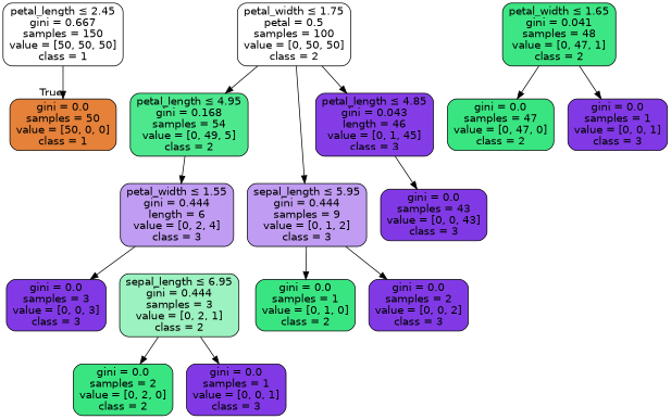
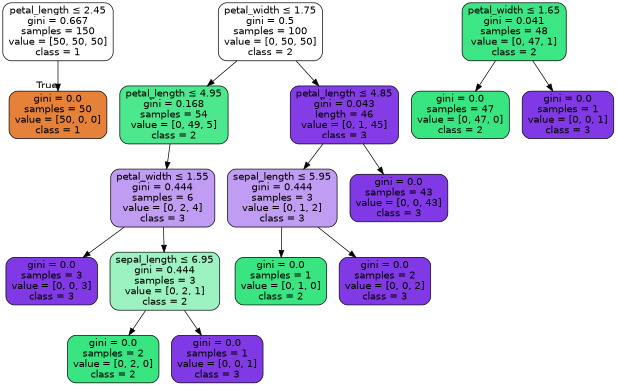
  digraph {
    node [color=black fillcolor="#8139e5" fontname=helvetica shape=box style="filled, rounded"]
    edge [fontname=helvetica]
    n1 [fillcolor="#ffffff" label=<petal_length &le; 2.45<br/>gini = 0.667<br/>samples = 150<br/>value = [50, 50, 50]<br/>class = 1>]
    n2 [fillcolor="#e58139" label=<gini = 0.0<br/>samples = 50<br/>value = [50, 0, 0]<br/>class = 1>]
-   n3 [fillcolor="#ffffff" label=<petal_width &le; 1.75<br/>petal = 0.5<br/>samples = 100<br/>value = [0, 50, 50]<br/>class = 2>]
+   n3 [fillcolor="#ffffff" label=<petal_width &le; 1.75<br/>gini = 0.5<br/>samples = 100<br/>value = [0, 50, 50]<br/>class = 2>]
    n4 [fillcolor="#4de88e" label=<petal_length &le; 4.95<br/>gini = 0.168<br/>samples = 54<br/>value = [0, 49, 5]<br/>class = 2>]
    n5 [fillcolor="#843de6" label=<petal_length &le; 4.85<br/>gini = 0.043<br/>length = 46<br/>value = [0, 1, 45]<br/>class = 3>]
-   n6 [fillcolor="#c09cf2" label=<petal_width &le; 1.55<br/>gini = 0.444<br/>length = 6<br/>value = [0, 2, 4]<br/>class = 3>]
-   n7 [fillcolor="#c09cf2" label=<sepal_length &le; 5.95<br/>gini = 0.444<br/>samples = 9<br/>value = [0, 1, 2]<br/>class = 3>]
+   n6 [fillcolor="#c09cf2" label=<petal_width &le; 1.55<br/>gini = 0.444<br/>samples = 6<br/>value = [0, 2, 4]<br/>class = 3>]
+   n7 [fillcolor="#c09cf2" label=<sepal_length &le; 5.95<br/>gini = 0.444<br/>samples = 3<br/>value = [0, 1, 2]<br/>class = 3>]
    n8 [label=<gini = 0.0<br/>samples = 43<br/>value = [0, 0, 43]<br/>class = 3>]
    n9 [fillcolor="#3de684" label=<petal_width &le; 1.65<br/>gini = 0.041<br/>samples = 48<br/>value = [0, 47, 1]<br/>class = 2>]
    n10 [fillcolor="#39e581" label=<gini = 0.0<br/>samples = 47<br/>value = [0, 47, 0]<br/>class = 2>]
    n11 [label=<gini = 0.0<br/>samples = 1<br/>value = [0, 0, 1]<br/>class = 3>]
    n12 [label=<gini = 0.0<br/>samples = 3<br/>value = [0, 0, 3]<br/>class = 3>]
    n13 [fillcolor="#9cf2c0" label=<sepal_length &le; 6.95<br/>gini = 0.444<br/>samples = 3<br/>value = [0, 2, 1]<br/>class = 2>]
    n14 [fillcolor="#39e581" label=<gini = 0.0<br/>samples = 2<br/>value = [0, 2, 0]<br/>class = 2>]
    n15 [label=<gini = 0.0<br/>samples = 1<br/>value = [0, 0, 1]<br/>class = 3>]
    n16 [fillcolor="#39e581" label=<gini = 0.0<br/>samples = 1<br/>value = [0, 1, 0]<br/>class = 2>]
    n17 [label=<gini = 0.0<br/>samples = 2<br/>value = [0, 0, 2]<br/>class = 3>]
    n1 -> n2 [headlabel=True labelangle=45 labeldistance=2.5]
    n3 -> n4
    n3 -> n5
    n4 -> n6
-   n3 -> n7
+   n5 -> n7
    n5 -> n8
    n6 -> n12
+   n6 -> n13
    n7 -> n16
    n7 -> n17
    n9 -> n10
    n9 -> n11
    n13 -> n14
    n13 -> n15
  }
